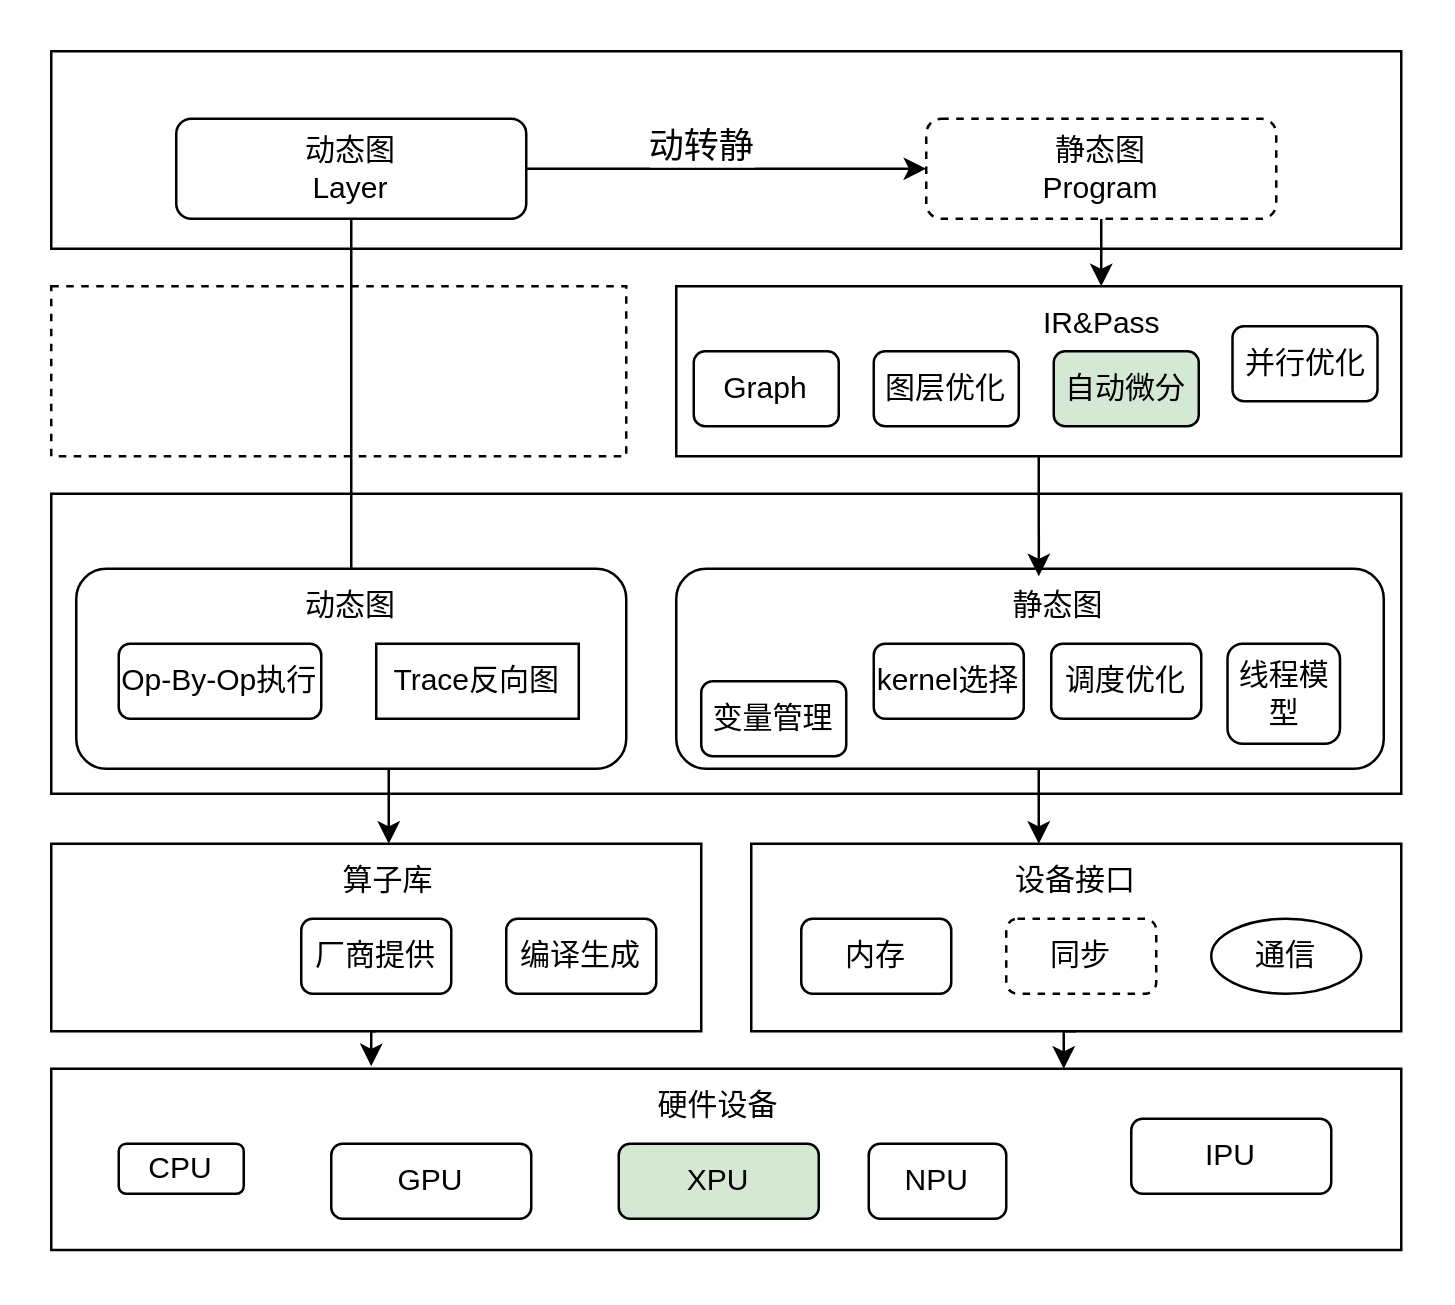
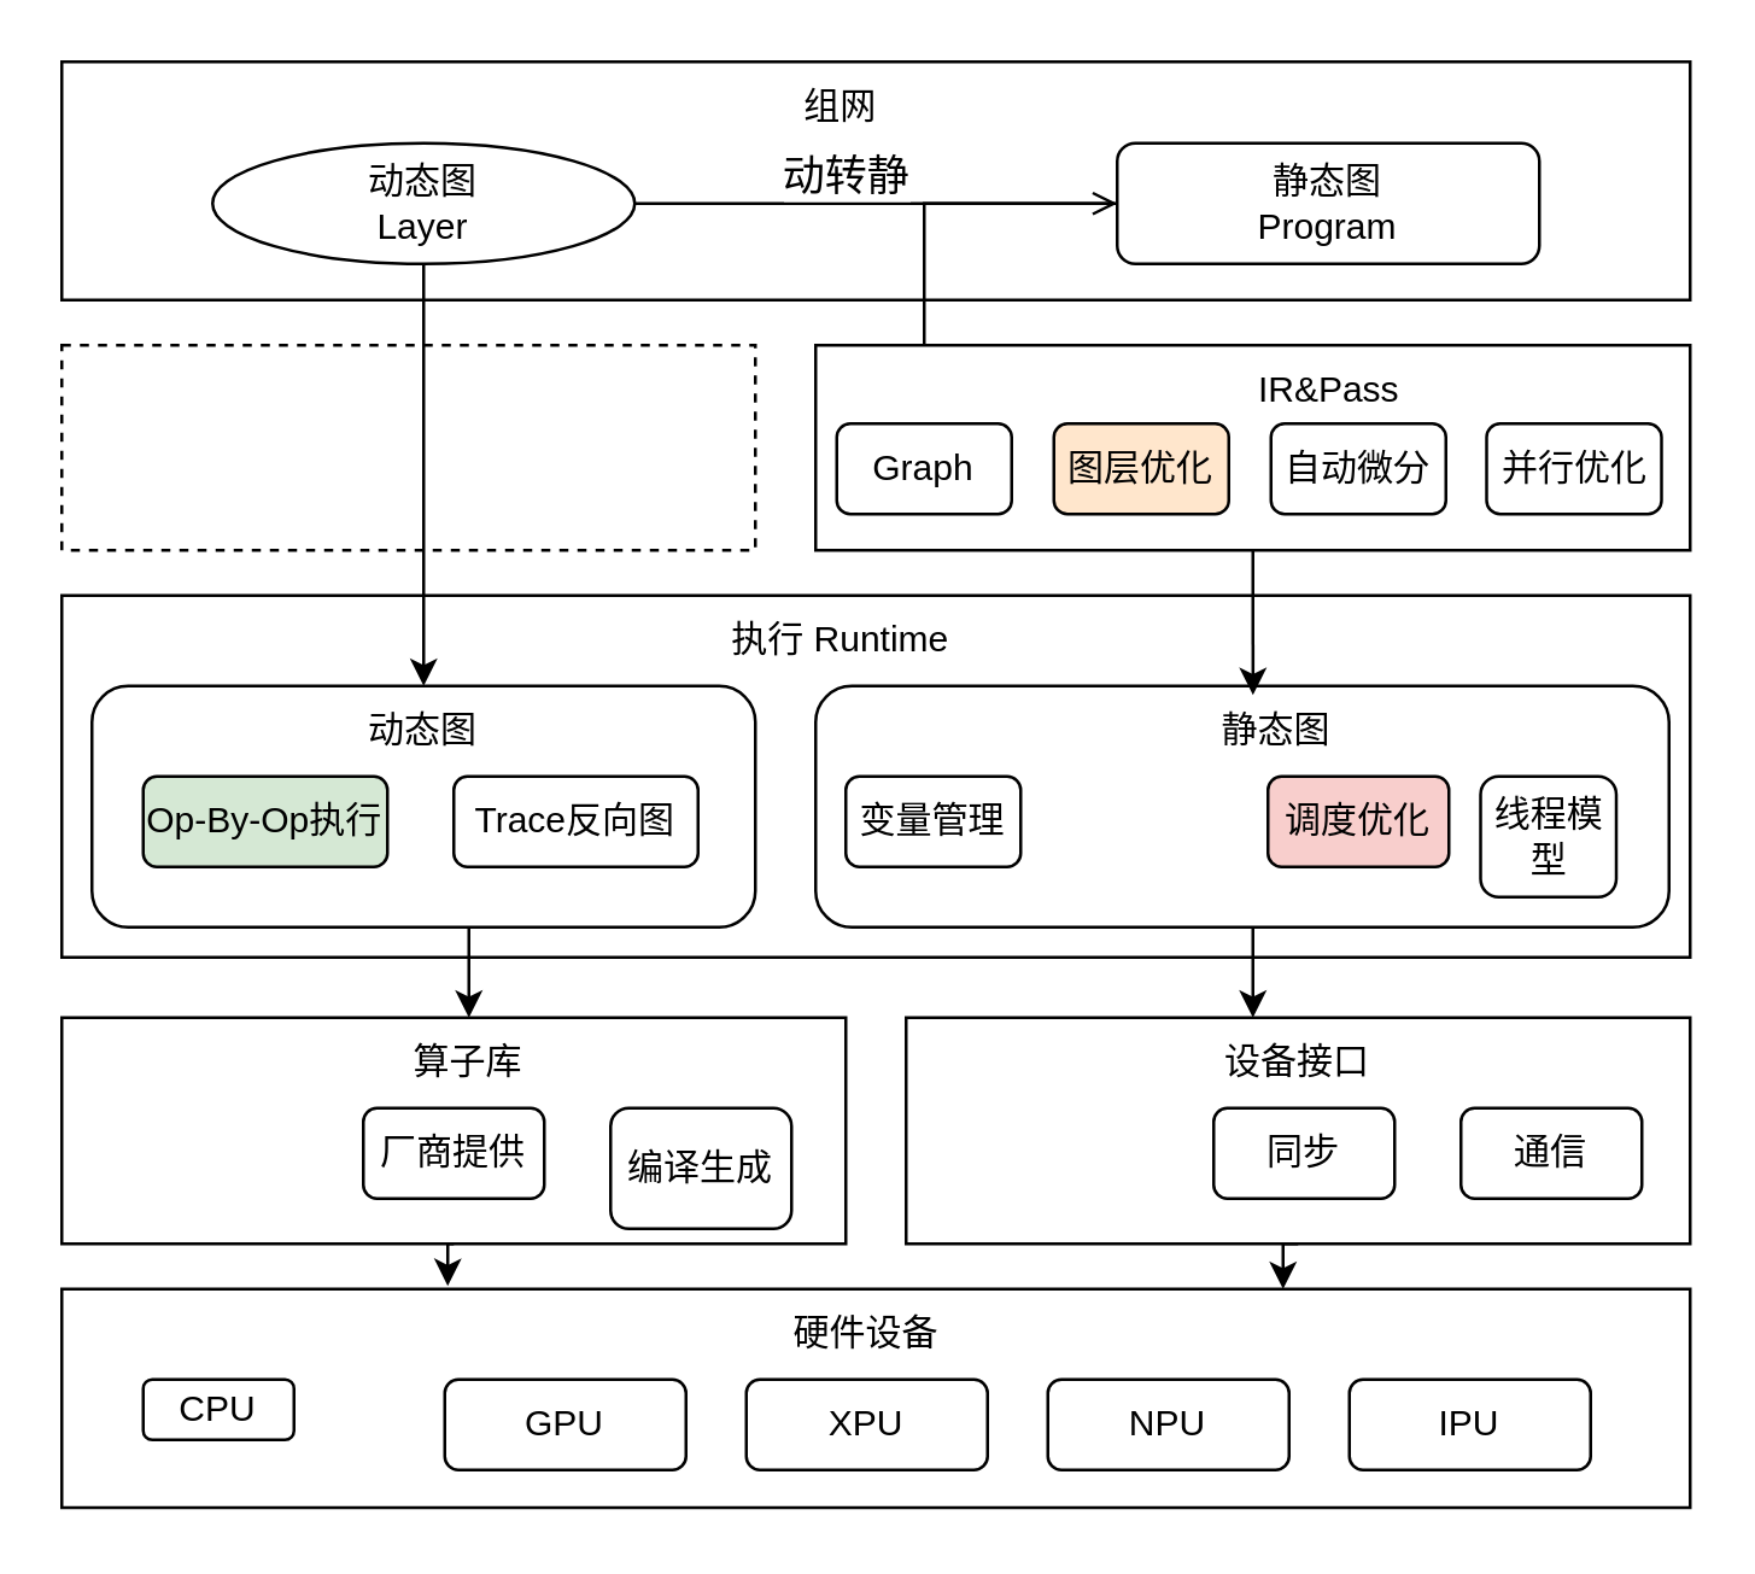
  <mxCell id="0" />
  <mxCell id="1" parent="0" />
  <mxCell id="2" value="" style="rounded=0;whiteSpace=wrap;html=1;dashed=1;" vertex="1" parent="1"><mxGeometry x="20" y="114" width="230" height="68" as="geometry" /></mxCell>
  <mxCell id="3" value="" style="rounded=0;whiteSpace=wrap;html=1;" vertex="1" parent="1"><mxGeometry x="20" y="427" width="540" height="72.5" as="geometry" /></mxCell>
  <mxCell id="4" style="edgeStyle=orthogonalEdgeStyle;rounded=0;orthogonalLoop=1;jettySize=auto;html=1;exitX=0.5;exitY=1;exitDx=0;exitDy=0;entryX=0.237;entryY=-0.014;entryDx=0;entryDy=0;entryPerimeter=0;fontSize=14;" edge="1" parent="1" source="5" target="3"><mxGeometry relative="1" as="geometry" /></mxCell>
  <mxCell id="5" value="" style="rounded=0;whiteSpace=wrap;html=1;" vertex="1" parent="1"><mxGeometry x="20" y="337" width="260" height="75" as="geometry" /></mxCell>
  <mxCell id="6" value="算子库" style="text;html=1;strokeColor=none;fillColor=none;align=center;verticalAlign=middle;whiteSpace=wrap;rounded=0;" vertex="1" parent="1"><mxGeometry x="125" y="337" width="60" height="30" as="geometry" /></mxCell>
  <mxCell id="7" value="" style="rounded=0;whiteSpace=wrap;html=1;" vertex="1" parent="1"><mxGeometry x="20" y="197" width="540" height="120" as="geometry" /></mxCell>
+ <mxCell id="8" value="执行 Runtime" style="text;html=1;strokeColor=none;fillColor=none;align=center;verticalAlign=middle;whiteSpace=wrap;rounded=0;" vertex="1" parent="1"><mxGeometry x="240" y="197" width="77" height="30" as="geometry" /></mxCell>
  <mxCell id="9" style="edgeStyle=orthogonalEdgeStyle;rounded=0;orthogonalLoop=1;jettySize=auto;html=1;exitX=0.5;exitY=1;exitDx=0;exitDy=0;entryX=0.75;entryY=0;entryDx=0;entryDy=0;fontSize=14;" edge="1" parent="1" source="10" target="3"><mxGeometry relative="1" as="geometry" /></mxCell>
  <mxCell id="10" value="" style="rounded=0;whiteSpace=wrap;html=1;" vertex="1" parent="1"><mxGeometry x="300" y="337" width="260" height="75" as="geometry" /></mxCell>
  <mxCell id="11" value="设备接口" style="text;html=1;strokeColor=none;fillColor=none;align=center;verticalAlign=middle;whiteSpace=wrap;rounded=0;" vertex="1" parent="1"><mxGeometry x="400" y="337" width="60" height="30" as="geometry" /></mxCell>
  <mxCell id="12" value="硬件设备" style="text;html=1;strokeColor=none;fillColor=none;align=center;verticalAlign=middle;whiteSpace=wrap;rounded=0;" vertex="1" parent="1"><mxGeometry x="257" y="427" width="60" height="30" as="geometry" /></mxCell>
  <mxCell id="13" value="CPU" style="rounded=1;whiteSpace=wrap;html=1;" vertex="1" parent="1"><mxGeometry x="47" y="457" width="50" height="20" as="geometry" /></mxCell>
- <mxCell id="14" value="GPU" style="rounded=1;whiteSpace=wrap;html=1;" vertex="1" parent="1"><mxGeometry x="132" y="457" width="80" height="30" as="geometry" /></mxCell>
- <mxCell id="15" value="XPU" style="rounded=1;whiteSpace=wrap;html=1;fillColor=#d5e8d4;" vertex="1" parent="1"><mxGeometry x="247" y="457" width="80" height="30" as="geometry" /></mxCell>
- <mxCell id="16" value="NPU" style="rounded=1;whiteSpace=wrap;html=1;" vertex="1" parent="1"><mxGeometry x="347" y="457" width="55" height="30" as="geometry" /></mxCell>
- <mxCell id="17" value="IPU" style="rounded=1;whiteSpace=wrap;html=1;" vertex="1" parent="1"><mxGeometry x="452" y="447" width="80" height="30" as="geometry" /></mxCell>
- <mxCell id="18" value="内存" style="rounded=1;whiteSpace=wrap;html=1;flipH=0;" vertex="1" parent="1"><mxGeometry x="320" y="367" width="60" height="30" as="geometry" /></mxCell>
- <mxCell id="19" value="同步" style="rounded=1;whiteSpace=wrap;html=1;flipH=0;dashed=1;" vertex="1" parent="1"><mxGeometry x="402" y="367" width="60" height="30" as="geometry" /></mxCell>
- <mxCell id="20" value="通信" style="ellipse;whiteSpace=wrap;html=1;flipH=0;" vertex="1" parent="1"><mxGeometry x="484" y="367" width="60" height="30" as="geometry" /></mxCell>
+ <mxCell id="14" value="GPU" style="rounded=1;whiteSpace=wrap;html=1;" vertex="1" parent="1"><mxGeometry x="147" y="457" width="80" height="30" as="geometry" /></mxCell>
+ <mxCell id="15" value="XPU" style="rounded=1;whiteSpace=wrap;html=1;" vertex="1" parent="1"><mxGeometry x="247" y="457" width="80" height="30" as="geometry" /></mxCell>
+ <mxCell id="16" value="NPU" style="rounded=1;whiteSpace=wrap;html=1;" vertex="1" parent="1"><mxGeometry x="347" y="457" width="80" height="30" as="geometry" /></mxCell>
+ <mxCell id="17" value="IPU" style="rounded=1;whiteSpace=wrap;html=1;" vertex="1" parent="1"><mxGeometry x="447" y="457" width="80" height="30" as="geometry" /></mxCell>
+ <mxCell id="19" value="同步" style="rounded=1;whiteSpace=wrap;html=1;flipH=0;" vertex="1" parent="1"><mxGeometry x="402" y="367" width="60" height="30" as="geometry" /></mxCell>
+ <mxCell id="20" value="通信" style="rounded=1;whiteSpace=wrap;html=1;flipH=0;" vertex="1" parent="1"><mxGeometry x="484" y="367" width="60" height="30" as="geometry" /></mxCell>
  <mxCell id="21" value="厂商提供" style="rounded=1;whiteSpace=wrap;html=1;" vertex="1" parent="1"><mxGeometry x="120" y="367" width="60" height="30" as="geometry" /></mxCell>
- <mxCell id="22" value="编译生成" style="rounded=1;whiteSpace=wrap;html=1;" vertex="1" parent="1"><mxGeometry x="202" y="367" width="60" height="30" as="geometry" /></mxCell>
+ <mxCell id="22" value="编译生成" style="rounded=1;whiteSpace=wrap;html=1;" vertex="1" parent="1"><mxGeometry x="202" y="367" width="60" height="40" as="geometry" /></mxCell>
  <mxCell id="23" style="edgeStyle=orthogonalEdgeStyle;rounded=0;orthogonalLoop=1;jettySize=auto;html=1;exitX=0.5;exitY=1;exitDx=0;exitDy=0;entryX=0.5;entryY=0;entryDx=0;entryDy=0;fontSize=14;" edge="1" parent="1" source="24" target="6"><mxGeometry relative="1" as="geometry" /></mxCell>
  <mxCell id="24" value="" style="rounded=1;whiteSpace=wrap;html=1;" vertex="1" parent="1"><mxGeometry x="30" y="227" width="220" height="80" as="geometry" /></mxCell>
  <mxCell id="25" value="动态图" style="text;html=1;strokeColor=none;fillColor=none;align=center;verticalAlign=middle;whiteSpace=wrap;rounded=0;" vertex="1" parent="1"><mxGeometry x="110" y="227" width="60" height="30" as="geometry" /></mxCell>
  <mxCell id="26" style="edgeStyle=orthogonalEdgeStyle;rounded=0;orthogonalLoop=1;jettySize=auto;html=1;exitX=0.5;exitY=1;exitDx=0;exitDy=0;entryX=0.25;entryY=0;entryDx=0;entryDy=0;fontSize=14;" edge="1" parent="1" source="27" target="11"><mxGeometry relative="1" as="geometry" /></mxCell>
  <mxCell id="27" value="" style="rounded=1;whiteSpace=wrap;html=1;" vertex="1" parent="1"><mxGeometry x="270" y="227" width="283" height="80" as="geometry" /></mxCell>
  <mxCell id="28" value="静态图" style="text;html=1;strokeColor=none;fillColor=none;align=center;verticalAlign=middle;whiteSpace=wrap;rounded=0;" vertex="1" parent="1"><mxGeometry x="393" y="227" width="60" height="30" as="geometry" /></mxCell>
- <mxCell id="29" value="变量管理" style="rounded=1;whiteSpace=wrap;html=1;flipH=0;" vertex="1" parent="1"><mxGeometry x="280" y="272" width="58" height="30" as="geometry" /></mxCell>
- <mxCell id="30" value="kernel选择" style="rounded=1;whiteSpace=wrap;html=1;flipH=0;" vertex="1" parent="1"><mxGeometry x="349" y="257" width="60" height="30" as="geometry" /></mxCell>
- <mxCell id="31" value="调度优化" style="rounded=1;whiteSpace=wrap;html=1;flipH=0;" vertex="1" parent="1"><mxGeometry x="420" y="257" width="60" height="30" as="geometry" /></mxCell>
- <mxCell id="32" value="Op-By-Op执行" style="rounded=1;whiteSpace=wrap;html=1;flipH=0;" vertex="1" parent="1"><mxGeometry x="47" y="257" width="81" height="30" as="geometry" /></mxCell>
- <mxCell id="33" value="Trace反向图" style="whiteSpace=wrap;html=1;flipH=0;rounded=0;" vertex="1" parent="1"><mxGeometry x="150" y="257" width="81" height="30" as="geometry" /></mxCell>
+ <mxCell id="29" value="变量管理" style="rounded=1;whiteSpace=wrap;html=1;flipH=0;" vertex="1" parent="1"><mxGeometry x="280" y="257" width="58" height="30" as="geometry" /></mxCell>
+ <mxCell id="31" value="调度优化" style="rounded=1;whiteSpace=wrap;html=1;flipH=0;fillColor=#f8cecc;" vertex="1" parent="1"><mxGeometry x="420" y="257" width="60" height="30" as="geometry" /></mxCell>
+ <mxCell id="32" value="Op-By-Op执行" style="rounded=1;whiteSpace=wrap;html=1;flipH=0;fillColor=#d5e8d4;" vertex="1" parent="1"><mxGeometry x="47" y="257" width="81" height="30" as="geometry" /></mxCell>
+ <mxCell id="33" value="Trace反向图" style="rounded=1;whiteSpace=wrap;html=1;flipH=0;" vertex="1" parent="1"><mxGeometry x="150" y="257" width="81" height="30" as="geometry" /></mxCell>
  <mxCell id="34" value="线程模型" style="rounded=1;whiteSpace=wrap;html=1;flipH=0;" vertex="1" parent="1"><mxGeometry x="490.5" y="257" width="45" height="40" as="geometry" /></mxCell>
  <mxCell id="35" value="" style="rounded=0;whiteSpace=wrap;html=1;" vertex="1" parent="1"><mxGeometry x="20" y="20" width="540" height="79" as="geometry" /></mxCell>
- <mxCell id="37" style="edgeStyle=orthogonalEdgeStyle;rounded=0;orthogonalLoop=1;jettySize=auto;html=1;exitX=1;exitY=0.5;exitDx=0;exitDy=0;entryX=0;entryY=0.5;entryDx=0;entryDy=0;" edge="1" parent="1" source="40" target="42"><mxGeometry relative="1" as="geometry" /></mxCell>
+ <mxCell id="36" value="组网" style="text;html=1;strokeColor=none;fillColor=none;align=center;verticalAlign=middle;whiteSpace=wrap;rounded=0;" vertex="1" parent="1"><mxGeometry x="240" y="20" width="77" height="30" as="geometry" /></mxCell>
+ <mxCell id="37" style="edgeStyle=orthogonalEdgeStyle;rounded=0;orthogonalLoop=1;jettySize=auto;html=1;exitX=1;exitY=0.5;exitDx=0;exitDy=0;entryX=0;entryY=0.5;entryDx=0;entryDy=0;endArrow=open;" edge="1" parent="1" source="40" target="42"><mxGeometry relative="1" as="geometry" /></mxCell>
  <mxCell id="38" value="&lt;font style=&quot;font-size: 14px;&quot;&gt;动转静&lt;/font&gt;" style="edgeLabel;html=1;align=center;verticalAlign=middle;resizable=0;points=[];" vertex="1" connectable="0" parent="37"><mxGeometry x="-0.175" y="-1" relative="1" as="geometry"><mxPoint x="3" y="-11" as="offset" /></mxGeometry></mxCell>
- <mxCell id="39" style="edgeStyle=orthogonalEdgeStyle;rounded=0;orthogonalLoop=1;jettySize=auto;html=1;exitX=0.5;exitY=1;exitDx=0;exitDy=0;entryX=0.5;entryY=0;entryDx=0;entryDy=0;fontSize=14;endArrow=none;" edge="1" parent="1" source="40" target="25"><mxGeometry relative="1" as="geometry" /></mxCell>
- <mxCell id="40" value="动态图&lt;br&gt;Layer" style="rounded=1;whiteSpace=wrap;html=1;flipH=0;" vertex="1" parent="1"><mxGeometry x="70" y="47" width="140" height="40" as="geometry" /></mxCell>
- <mxCell id="41" style="edgeStyle=orthogonalEdgeStyle;rounded=0;orthogonalLoop=1;jettySize=auto;html=1;entryX=0.5;entryY=0;entryDx=0;entryDy=0;fontSize=14;" edge="1" parent="1" source="42" target="45"><mxGeometry relative="1" as="geometry" /></mxCell>
- <mxCell id="42" value="静态图&lt;br&gt;Program" style="rounded=1;whiteSpace=wrap;html=1;flipH=0;dashed=1;" vertex="1" parent="1"><mxGeometry x="370" y="47" width="140" height="40" as="geometry" /></mxCell>
+ <mxCell id="39" style="edgeStyle=orthogonalEdgeStyle;rounded=0;orthogonalLoop=1;jettySize=auto;html=1;exitX=0.5;exitY=1;exitDx=0;exitDy=0;entryX=0.5;entryY=0;entryDx=0;entryDy=0;fontSize=14;" edge="1" parent="1" source="40" target="25"><mxGeometry relative="1" as="geometry" /></mxCell>
+ <mxCell id="40" value="动态图&lt;br&gt;Layer" style="ellipse;whiteSpace=wrap;html=1;flipH=0;" vertex="1" parent="1"><mxGeometry x="70" y="47" width="140" height="40" as="geometry" /></mxCell>
+ <mxCell id="41" style="edgeStyle=orthogonalEdgeStyle;rounded=0;orthogonalLoop=1;jettySize=auto;html=1;fontSize=14;" edge="1" parent="1" source="42" target="49"><mxGeometry relative="1" as="geometry" /></mxCell>
+ <mxCell id="42" value="静态图&lt;br&gt;Program" style="rounded=1;whiteSpace=wrap;html=1;flipH=0;" vertex="1" parent="1"><mxGeometry x="370" y="47" width="140" height="40" as="geometry" /></mxCell>
  <mxCell id="43" style="edgeStyle=orthogonalEdgeStyle;rounded=0;orthogonalLoop=1;jettySize=auto;html=1;exitX=0.5;exitY=1;exitDx=0;exitDy=0;entryX=0.367;entryY=0.1;entryDx=0;entryDy=0;entryPerimeter=0;fontSize=14;" edge="1" parent="1" source="44" target="28"><mxGeometry relative="1" as="geometry" /></mxCell>
  <mxCell id="44" value="" style="rounded=0;whiteSpace=wrap;html=1;" vertex="1" parent="1"><mxGeometry x="270" y="114" width="290" height="68" as="geometry" /></mxCell>
  <mxCell id="45" value="IR&amp;amp;Pass" style="text;html=1;strokeColor=none;fillColor=none;align=center;verticalAlign=middle;whiteSpace=wrap;rounded=0;" vertex="1" parent="1"><mxGeometry x="401.5" y="114" width="77" height="30" as="geometry" /></mxCell>
- <mxCell id="46" value="并行优化" style="rounded=1;whiteSpace=wrap;html=1;flipH=0;" vertex="1" parent="1"><mxGeometry x="492.5" y="130" width="58" height="30" as="geometry" /></mxCell>
- <mxCell id="47" value="图层优化" style="rounded=1;whiteSpace=wrap;html=1;flipH=0;" vertex="1" parent="1"><mxGeometry x="349" y="140" width="58" height="30" as="geometry" /></mxCell>
- <mxCell id="48" value="自动微分" style="rounded=1;whiteSpace=wrap;html=1;flipH=0;fillColor=#d5e8d4;" vertex="1" parent="1"><mxGeometry x="421" y="140" width="58" height="30" as="geometry" /></mxCell>
+ <mxCell id="46" value="并行优化" style="rounded=1;whiteSpace=wrap;html=1;flipH=0;" vertex="1" parent="1"><mxGeometry x="492.5" y="140" width="58" height="30" as="geometry" /></mxCell>
+ <mxCell id="47" value="图层优化" style="rounded=1;whiteSpace=wrap;html=1;flipH=0;fillColor=#ffe6cc;" vertex="1" parent="1"><mxGeometry x="349" y="140" width="58" height="30" as="geometry" /></mxCell>
+ <mxCell id="48" value="自动微分" style="rounded=1;whiteSpace=wrap;html=1;flipH=0;" vertex="1" parent="1"><mxGeometry x="421" y="140" width="58" height="30" as="geometry" /></mxCell>
  <mxCell id="49" value="Graph" style="rounded=1;whiteSpace=wrap;html=1;flipH=0;" vertex="1" parent="1"><mxGeometry x="277" y="140" width="58" height="30" as="geometry" /></mxCell>
